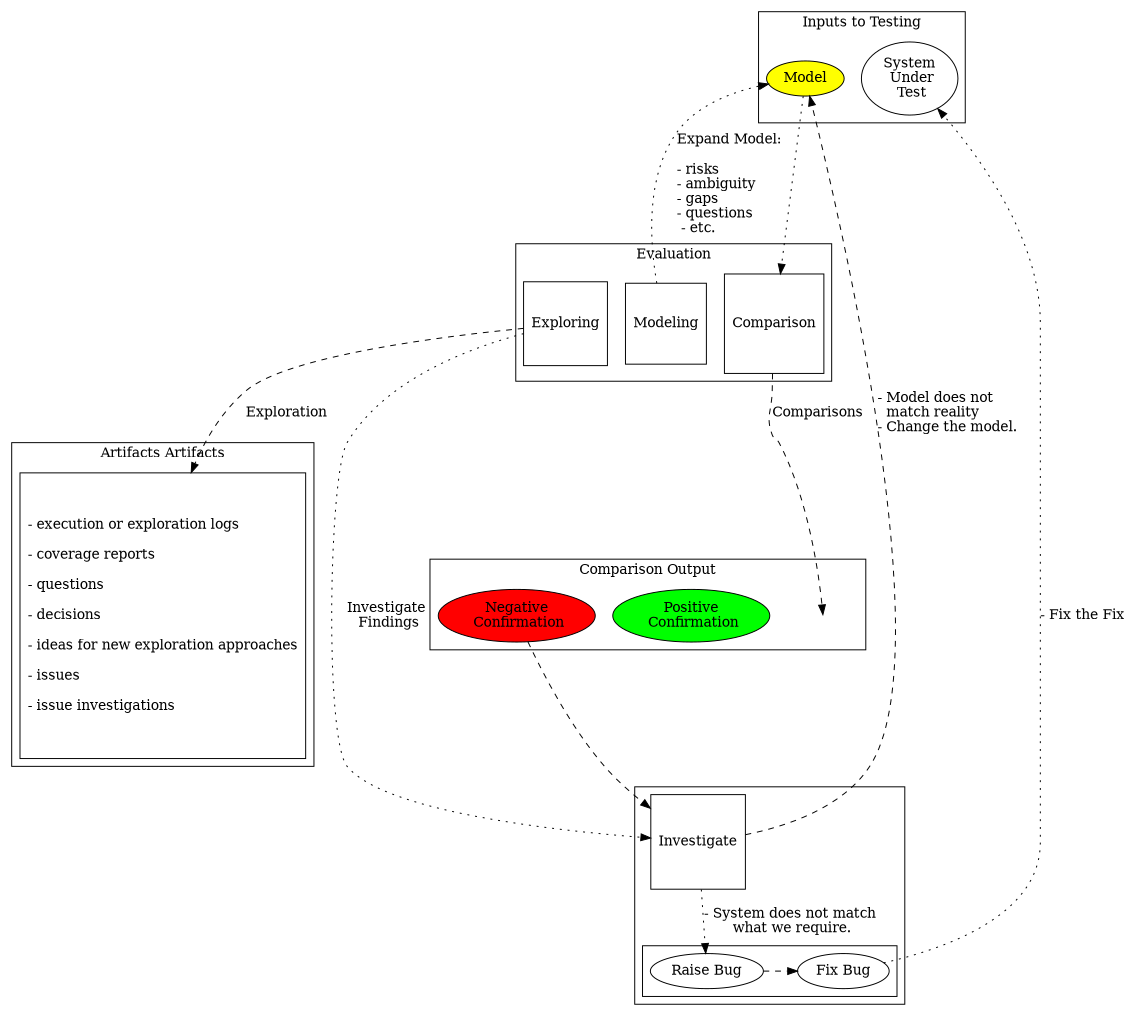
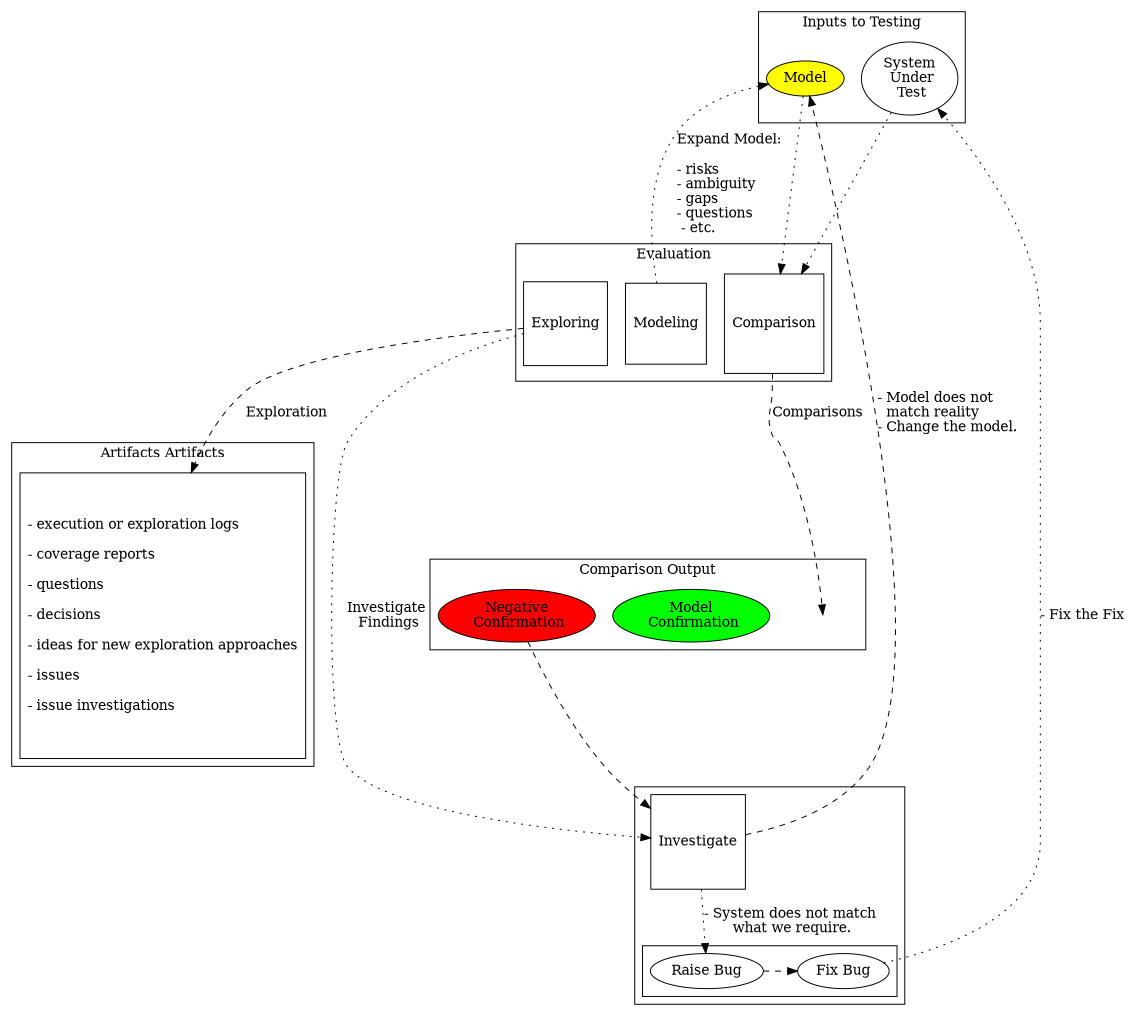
  digraph {
    clusterrank=local
    compound=true
    newrank=true
    rankdir=TB
    node [style=filled rankdir=LR]
    edge [style=dotted]
    n1 [fillcolor=yellow label=Model rankdir=""]
    n2 [label="System\n Under\n Test" style="" rankdir=""]
    n3 [fillcolor=white label=Comparison shape=square]
    n4 [fillcolor=white label=Modeling shape=square]
    n5 [fillcolor=white label=Exploring shape=square]
    output [fixedsize=true height=0 style=invis width=1]
-   n7 [fillcolor=green label="Positive\n Confirmation"]
+   n7 [fillcolor=green label="Model\n Confirmation"]
    n8 [fillcolor=red label="Negative\n Confirmation"]
    n9 [label="Raise Bug" style=""]
    n10 [label="Fix Bug" style=""]
    n11 [label=Investigate shape=square style="" rankdir=""]
    n12 [label="- execution or exploration logs\l\n- coverage reports\l\n- questions\l\n- decisions\l\n- ideas for new exploration approaches\l\n- issues\l\n- issue investigations\l" shape=square style=""]
    subgraph cluster_1 {
      label="Inputs to Testing"
      rank=same
      n1
      n2
    }
    subgraph cluster_2 {
      label=Evaluation
      rank=same
      n3
      n4
      n5
    }
    subgraph cluster_3 {
      label="Comparison Output"
      rank=same
      output
      n7
      n8
    }
    subgraph cluster_4 {
      n11
      subgraph cluster_5 {
        rank=same
        n9
        n10
      }
    }
    subgraph cluster_6 {
      label="Artifacts Artifacts"
      rank=same
      n12
    }
    n1 -> n3
+   n2 -> n3
    n3 -> output [label=Comparisons style=dashed]
    n4 -> n1 [label="Expand Model:\l\l- risks\l- ambiguity\l- gaps\l- questions\l - etc.\l"]
    n5 -> n11 [label="Investigate\n Findings"]
    n5 -> n12 [label=Exploration style=dashed]
    n8 -> n11 [style=dashed]
    n9 -> n10 [style=dashed]
    n10 -> n2 [label="- Fix the Fix"]
    n11 -> n1 [label="- Model does not \l  match reality \l- Change the model.\l" style=dashed]
    n11 -> n9 [label="- System does not match\n what we require."]
  }
